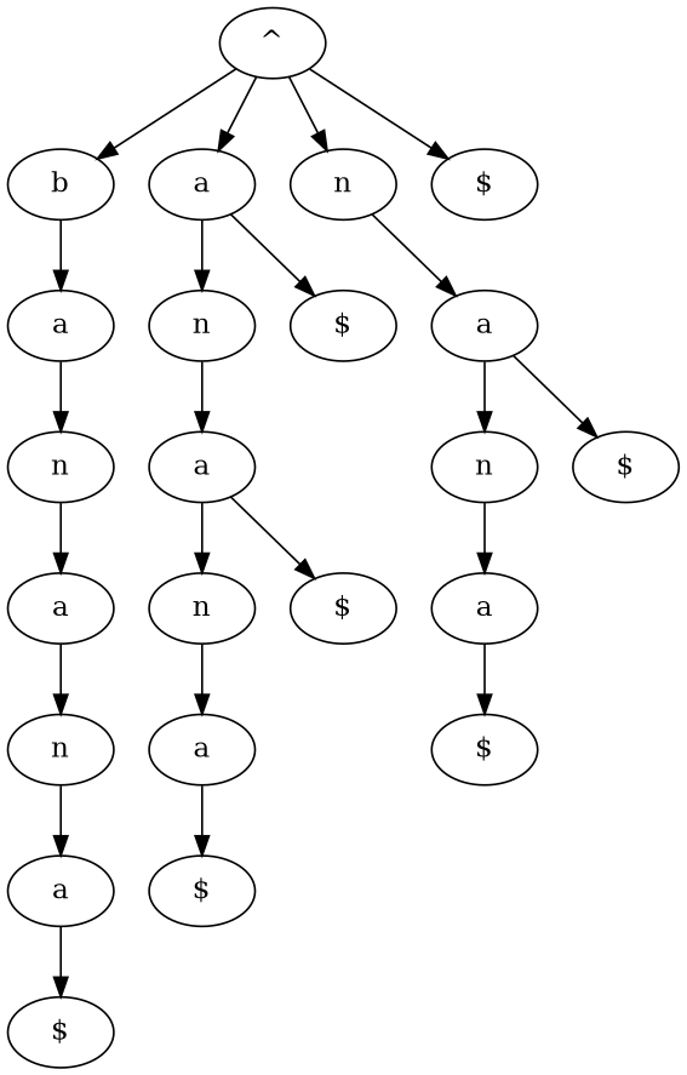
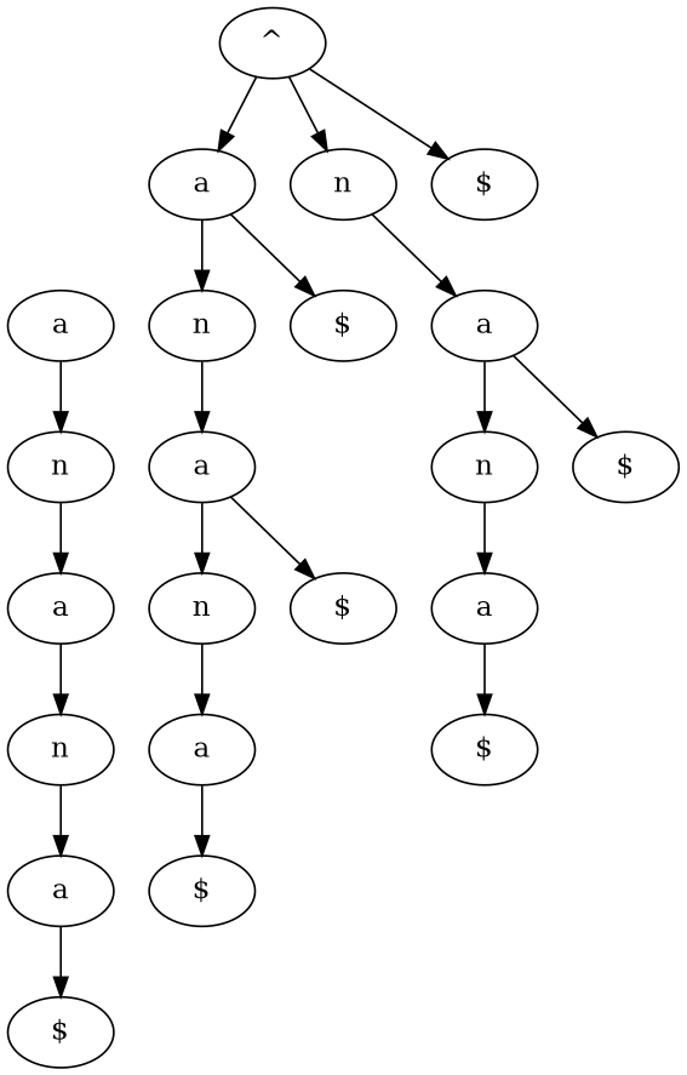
  digraph {
    n1 [label="^"]
-   n2 [label=b]
    n3 [label=a]
    n4 [label=n]
    n5 [label="$"]
    n6 [label=a]
    n7 [label=n]
    n8 [label=a]
    n9 [label=n]
    n10 [label=a]
    n11 [label="$"]
    n12 [label=n]
    n13 [label="$"]
    n14 [label=a]
    n15 [label=n]
    n16 [label="$"]
    n17 [label=a]
    n18 [label="$"]
    n19 [label=a]
    n20 [label=n]
    n21 [label="$"]
    n22 [label=a]
    n23 [label="$"]
-   n1 -> n2
    n1 -> n3
    n1 -> n4
    n1 -> n5
-   n2 -> n6
    n3 -> n12
    n3 -> n13
    n4 -> n19
    n6 -> n7
    n7 -> n8
    n8 -> n9
    n9 -> n10
    n10 -> n11
    n12 -> n14
    n14 -> n15
    n14 -> n16
    n15 -> n17
    n17 -> n18
    n19 -> n20
    n19 -> n21
    n20 -> n22
    n22 -> n23
  }
